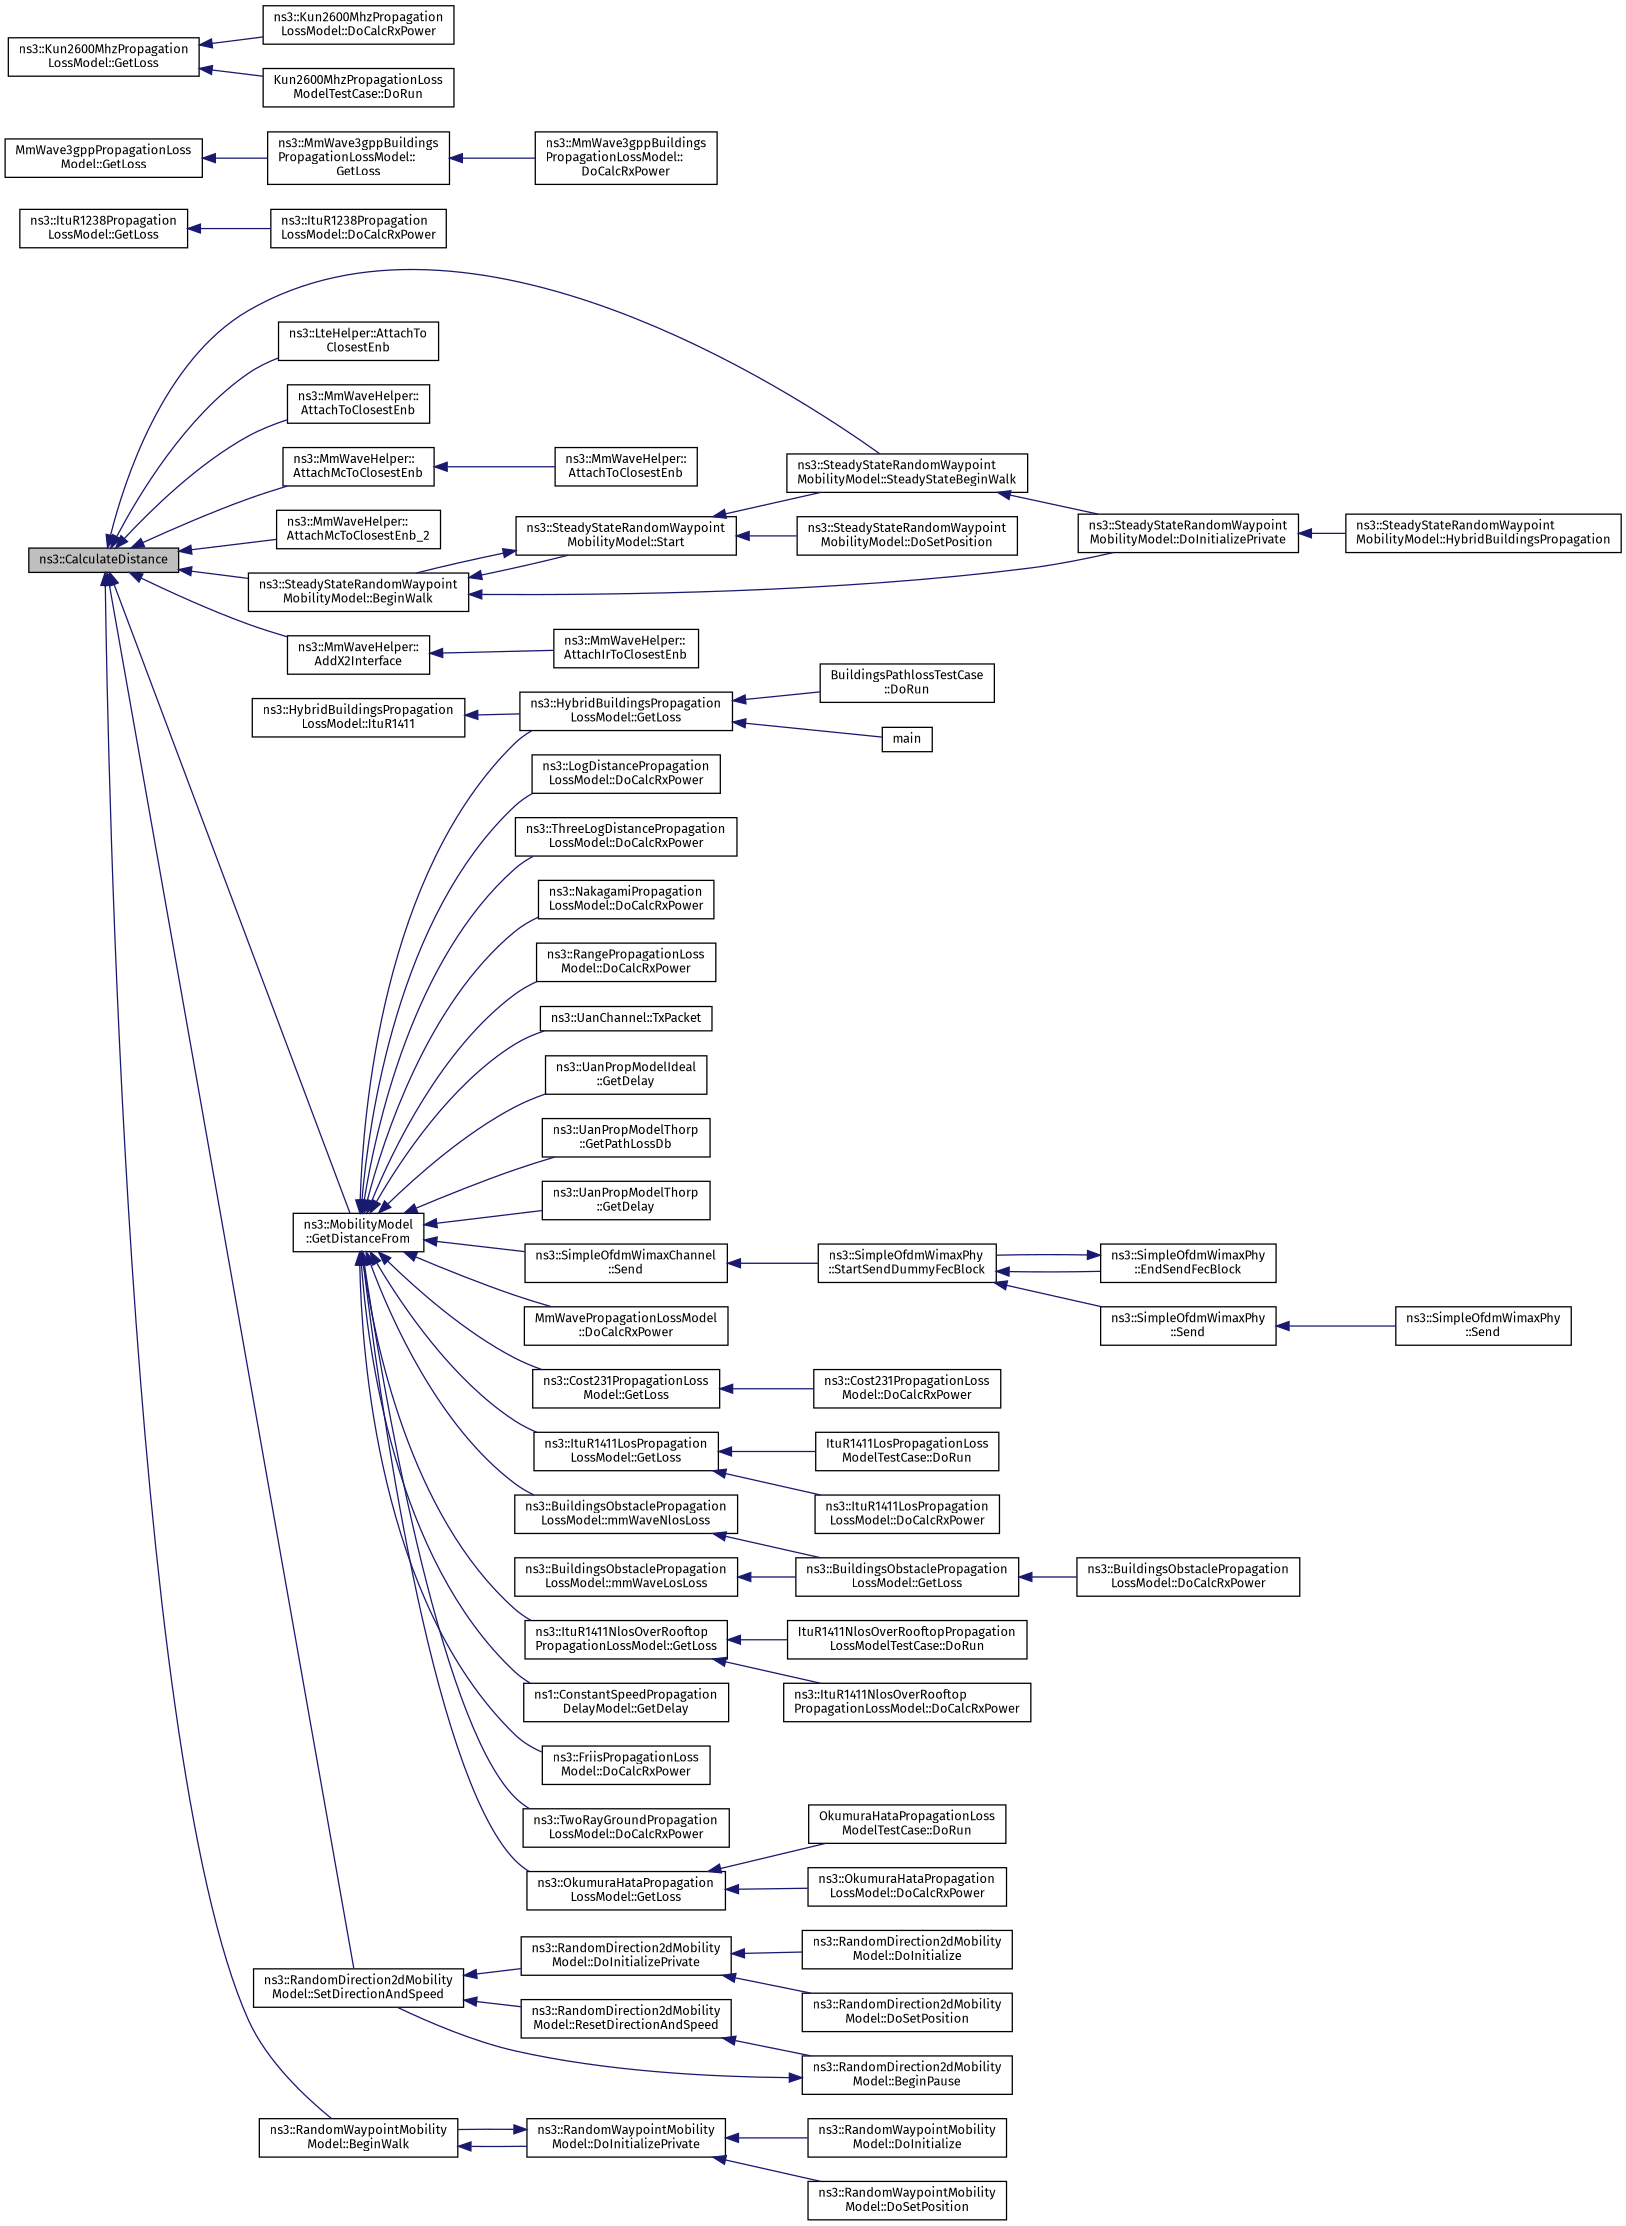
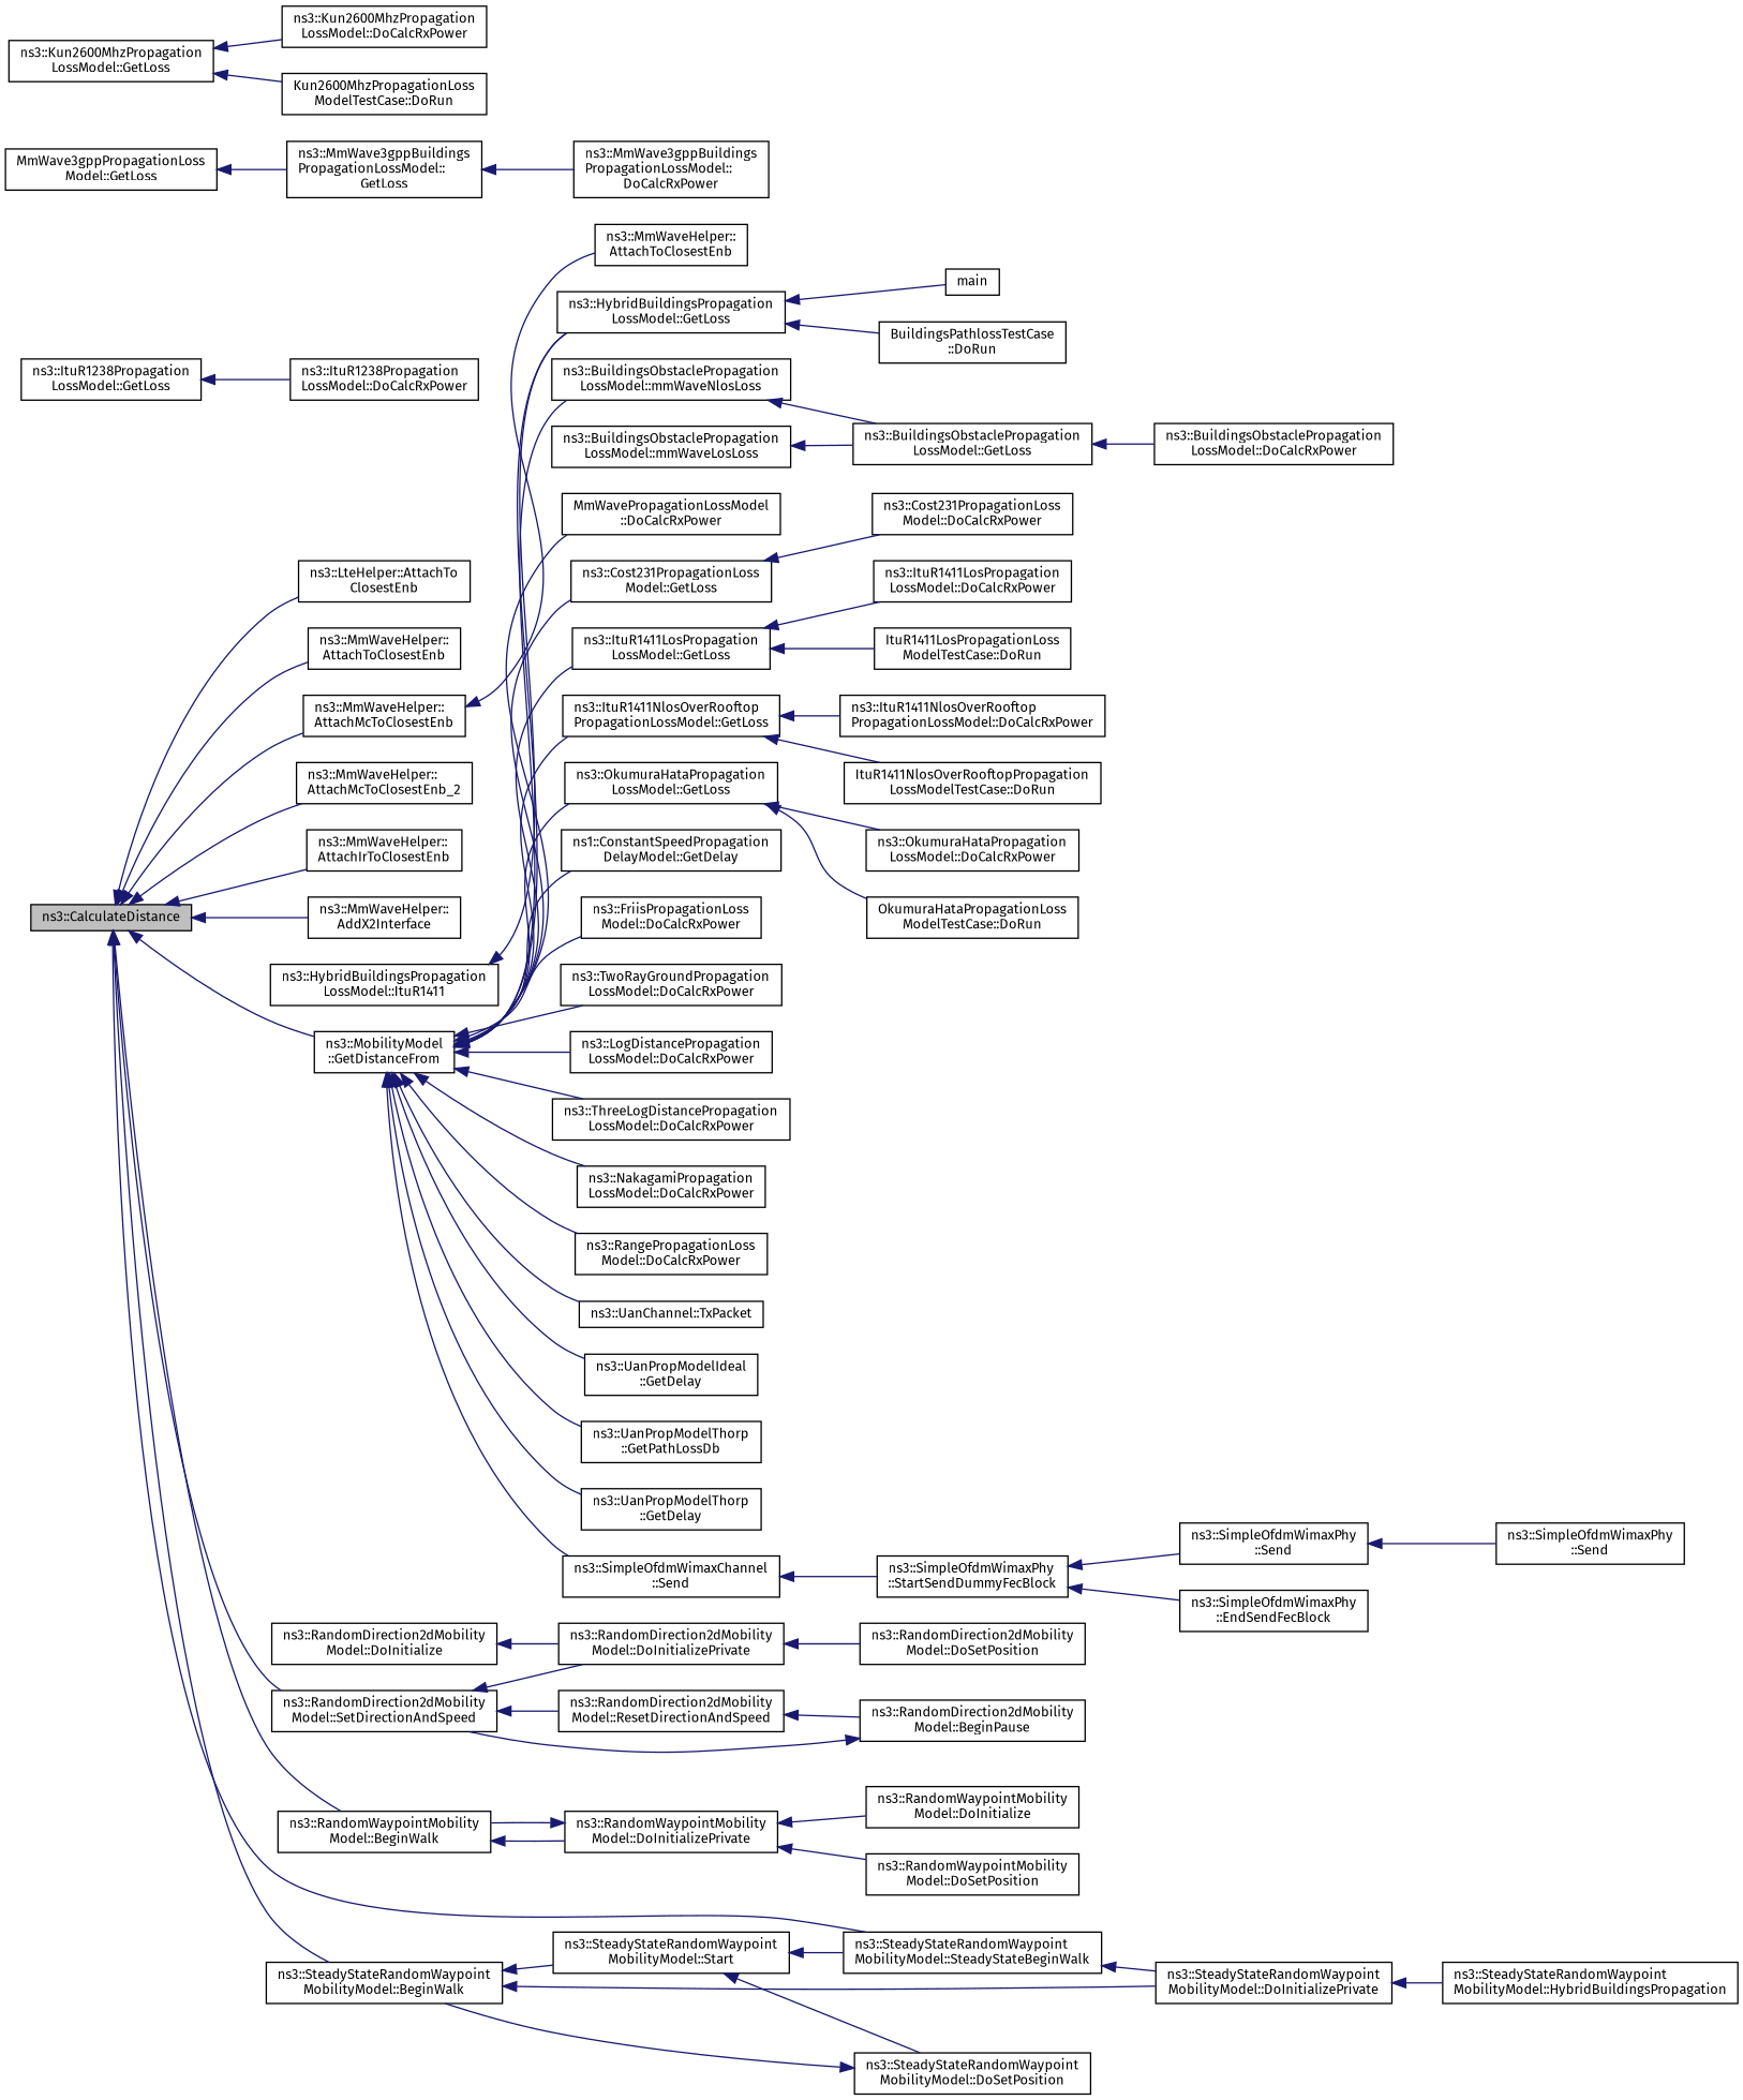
  digraph {
    fontname="Fira Sans"
    rankdir=LR
    node [color=black fillcolor=white fontname="Fira Sans" fontsize=10 shape=record style=filled]
    edge [color=midnightblue dir=back fontname="Fira Sans" fontsize=10 labelfontname=Helvetica labelfontsize=10 style=solid]
    n1 [fillcolor=grey75 fontcolor=black height=0.2 label="ns3::CalculateDistance" width=0.4]
    n2 [height=0.2 label="ns3::LteHelper::AttachTo\lClosestEnb" width=0.4]
    n3 [height=0.2 label="ns3::MmWaveHelper::\lAttachToClosestEnb" width=0.4]
    n4 [height=0.2 label="ns3::MmWaveHelper::\lAttachMcToClosestEnb" width=0.4]
    n5 [height=0.2 label="ns3::MmWaveHelper::\lAttachMcToClosestEnb_2" width=0.4]
    n6 [height=0.2 label="ns3::MmWaveHelper::\lAttachIrToClosestEnb" width=0.4]
    n7 [height=0.2 label="ns3::MmWaveHelper::\lAddX2Interface" width=0.4]
    n8 [height=0.2 label="ns3::MobilityModel\l::GetDistanceFrom" width=0.4]
    n9 [height=0.2 label="ns3::RandomDirection2dMobility\lModel::SetDirectionAndSpeed" width=0.4]
    n10 [height=0.2 label="ns3::RandomWaypointMobility\lModel::BeginWalk" width=0.4]
    n11 [height=0.2 label="ns3::SteadyStateRandomWaypoint\lMobilityModel::SteadyStateBeginWalk" width=0.4]
    n12 [height=0.2 label="ns3::SteadyStateRandomWaypoint\lMobilityModel::BeginWalk" width=0.4]
    n13 [height=0.2 label="ns3::MmWaveHelper::\lAttachToClosestEnb" width=0.4]
    n14 [height=0.2 label="ns3::HybridBuildingsPropagation\lLossModel::GetLoss" width=0.4]
    n15 [height=0.2 label="ns3::BuildingsObstaclePropagation\lLossModel::mmWaveNlosLoss" width=0.4]
    n16 [height=0.2 label="MmWavePropagationLossModel\l::DoCalcRxPower" width=0.4]
    n17 [height=0.2 label="ns3::Cost231PropagationLoss\lModel::GetLoss" width=0.4]
    n18 [height=0.2 label="ns3::ItuR1411LosPropagation\lLossModel::GetLoss" width=0.4]
    n19 [height=0.2 label="ns3::ItuR1411NlosOverRooftop\lPropagationLossModel::GetLoss" width=0.4]
    n20 [height=0.2 label="ns3::OkumuraHataPropagation\lLossModel::GetLoss" width=0.4]
    n21 [height=0.2 label="ns1::ConstantSpeedPropagation\lDelayModel::GetDelay" width=0.4]
    n22 [height=0.2 label="ns3::FriisPropagationLoss\lModel::DoCalcRxPower" width=0.4]
    n23 [height=0.2 label="ns3::TwoRayGroundPropagation\lLossModel::DoCalcRxPower" width=0.4]
    n24 [height=0.2 label="ns3::LogDistancePropagation\lLossModel::DoCalcRxPower" width=0.4]
    n25 [height=0.2 label="ns3::ThreeLogDistancePropagation\lLossModel::DoCalcRxPower" width=0.4]
    n26 [height=0.2 label="ns3::NakagamiPropagation\lLossModel::DoCalcRxPower" width=0.4]
    n27 [height=0.2 label="ns3::RangePropagationLoss\lModel::DoCalcRxPower" width=0.4]
    n28 [height=0.2 label="ns3::UanChannel::TxPacket" width=0.4]
    n29 [height=0.2 label="ns3::UanPropModelIdeal\l::GetDelay" width=0.4]
    n30 [height=0.2 label="ns3::UanPropModelThorp\l::GetPathLossDb" width=0.4]
    n31 [height=0.2 label="ns3::UanPropModelThorp\l::GetDelay" width=0.4]
    n32 [height=0.2 label="ns3::SimpleOfdmWimaxChannel\l::Send" width=0.4]
    n33 [height=0.2 label="ns3::RandomDirection2dMobility\lModel::DoInitializePrivate" width=0.4]
    n34 [height=0.2 label="ns3::RandomDirection2dMobility\lModel::ResetDirectionAndSpeed" width=0.4]
    n35 [height=0.2 label="ns3::RandomWaypointMobility\lModel::DoInitializePrivate" width=0.4]
    n36 [height=0.2 label="ns3::SteadyStateRandomWaypoint\lMobilityModel::DoInitializePrivate" width=0.4]
    n37 [height=0.2 label="ns3::SteadyStateRandomWaypoint\lMobilityModel::Start" width=0.4]
    n38 [height=0.2 label=main width=0.4]
    n39 [height=0.2 label="BuildingsPathlossTestCase\l::DoRun" width=0.4]
    n40 [height=0.2 label="ns3::HybridBuildingsPropagation\lLossModel::ItuR1411" width=0.4]
    n41 [height=0.2 label="ns3::ItuR1238Propagation\lLossModel::GetLoss" width=0.4]
    n42 [height=0.2 label="ns3::ItuR1238Propagation\lLossModel::DoCalcRxPower" width=0.4]
    n43 [height=0.2 label="ns3::BuildingsObstaclePropagation\lLossModel::mmWaveLosLoss" width=0.4]
    n44 [height=0.2 label="ns3::BuildingsObstaclePropagation\lLossModel::GetLoss" width=0.4]
    n45 [height=0.2 label="MmWave3gppPropagationLoss\lModel::GetLoss" width=0.4]
    n46 [height=0.2 label="ns3::MmWave3gppBuildings\lPropagationLossModel::\lGetLoss" width=0.4]
    n47 [height=0.2 label="ns3::Cost231PropagationLoss\lModel::DoCalcRxPower" width=0.4]
    n48 [height=0.2 label="ns3::ItuR1411LosPropagation\lLossModel::DoCalcRxPower" width=0.4]
    n49 [height=0.2 label="ItuR1411LosPropagationLoss\lModelTestCase::DoRun" width=0.4]
    n50 [height=0.2 label="ns3::ItuR1411NlosOverRooftop\lPropagationLossModel::DoCalcRxPower" width=0.4]
    n51 [height=0.2 label="ItuR1411NlosOverRooftopPropagation\lLossModelTestCase::DoRun" width=0.4]
    n52 [height=0.2 label="ns3::Kun2600MhzPropagation\lLossModel::GetLoss" width=0.4]
    n53 [height=0.2 label="ns3::Kun2600MhzPropagation\lLossModel::DoCalcRxPower" width=0.4]
    n54 [height=0.2 label="Kun2600MhzPropagationLoss\lModelTestCase::DoRun" width=0.4]
    n55 [height=0.2 label="ns3::OkumuraHataPropagation\lLossModel::DoCalcRxPower" width=0.4]
    n56 [height=0.2 label="OkumuraHataPropagationLoss\lModelTestCase::DoRun" width=0.4]
    n57 [height=0.2 label="ns3::SimpleOfdmWimaxPhy\l::StartSendDummyFecBlock" width=0.4]
    n58 [height=0.2 label="ns3::BuildingsObstaclePropagation\lLossModel::DoCalcRxPower" width=0.4]
    n59 [height=0.2 label="ns3::MmWave3gppBuildings\lPropagationLossModel::\lDoCalcRxPower" width=0.4]
    n60 [height=0.2 label="ns3::SimpleOfdmWimaxPhy\l::Send" width=0.4]
    n61 [height=0.2 label="ns3::SimpleOfdmWimaxPhy\l::EndSendFecBlock" width=0.4]
    n62 [height=0.2 label="ns3::SimpleOfdmWimaxPhy\l::Send" width=0.4]
    n63 [height=0.2 label="ns3::RandomDirection2dMobility\lModel::DoInitialize" width=0.4]
    n64 [height=0.2 label="ns3::RandomDirection2dMobility\lModel::DoSetPosition" width=0.4]
    n65 [height=0.2 label="ns3::RandomDirection2dMobility\lModel::BeginPause" width=0.4]
    n66 [height=0.2 label="ns3::RandomWaypointMobility\lModel::DoInitialize" width=0.4]
    n67 [height=0.2 label="ns3::RandomWaypointMobility\lModel::DoSetPosition" width=0.4]
    n68 [height=0.2 label="ns3::SteadyStateRandomWaypoint\lMobilityModel::HybridBuildingsPropagation" width=0.4]
    n69 [height=0.2 label="ns3::SteadyStateRandomWaypoint\lMobilityModel::DoSetPosition" width=0.4]
    n1 -> n2
    n1 -> n3
    n1 -> n4
    n1 -> n5
-   n7 -> n6
+   n1 -> n6
    n1 -> n7
    n1 -> n8
    n1 -> n9
    n1 -> n10
    n1 -> n11
    n1 -> n12
    n4 -> n13
    n8 -> n14
    n8 -> n15
    n8 -> n16
    n8 -> n17
    n8 -> n18
    n8 -> n19
    n8 -> n20
    n8 -> n21
    n8 -> n22
    n8 -> n23
    n8 -> n24
    n8 -> n25
    n8 -> n26
    n8 -> n27
    n8 -> n28
    n8 -> n29
    n8 -> n30
    n8 -> n31
    n8 -> n32
    n9 -> n33
    n9 -> n34
    n10 -> n35
    n11 -> n36
    n12 -> n36
    n12 -> n37
    n14 -> n38
    n14 -> n39
    n15 -> n44
    n17 -> n47
    n18 -> n48
    n18 -> n49
    n19 -> n50
    n19 -> n51
    n20 -> n55
    n20 -> n56
    n32 -> n57
-   n33 -> n63
+   n63 -> n33
    n33 -> n64
    n34 -> n65
    n35 -> n10
    n35 -> n66
    n35 -> n67
    n36 -> n68
    n37 -> n11
-   n37 -> n12
+   n69 -> n12
    n37 -> n69
    n40 -> n14
    n41 -> n42
    n43 -> n44
    n44 -> n58
    n45 -> n46
    n46 -> n59
    n52 -> n53
    n52 -> n54
    n57 -> n60
    n57 -> n61
    n60 -> n62
-   n61 -> n57
    n65 -> n9
  }
